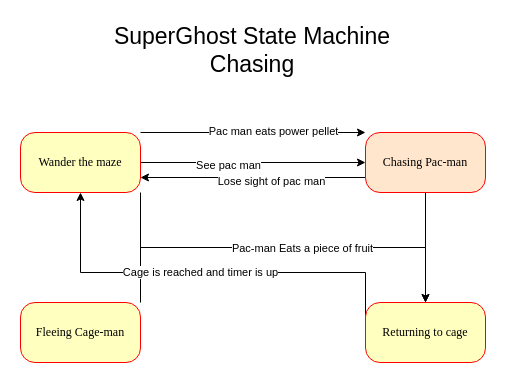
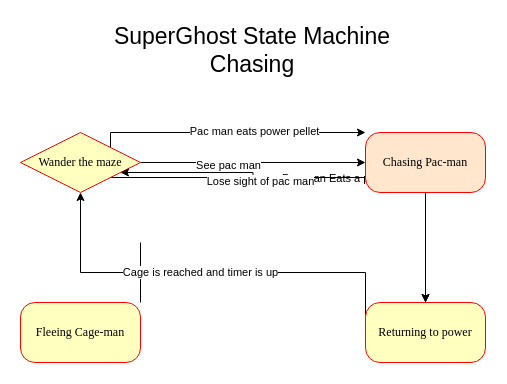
  <mxCell id="0" />
  <mxCell id="1" parent="0" />
  <mxCell id="2" style="edgeStyle=orthogonalEdgeStyle;rounded=0;orthogonalLoop=1;jettySize=auto;html=1;exitX=1;exitY=0;exitDx=0;exitDy=0;endArrow=none;endFill=0;" edge="1" parent="1" source="3"><mxGeometry relative="1" as="geometry"><mxPoint x="140" y="242" as="targetPoint" /></mxGeometry></mxCell>
  <mxCell id="3" value="Fleeing Cage-man" style="rounded=1;whiteSpace=wrap;html=1;arcSize=24;fillColor=#ffffc0;strokeColor=#ff0000;shadow=0;comic=0;labelBackgroundColor=none;fontFamily=Verdana;fontSize=12;fontColor=#000000;align=center;" parent="1" vertex="1"><mxGeometry x="20" y="302" width="120" height="60" as="geometry" /></mxCell>
  <mxCell id="4" style="edgeStyle=orthogonalEdgeStyle;rounded=0;orthogonalLoop=1;jettySize=auto;html=1;exitX=1;exitY=0.5;exitDx=0;exitDy=0;entryX=0;entryY=0.5;entryDx=0;entryDy=0;" edge="1" parent="1" source="10" target="14"><mxGeometry relative="1" as="geometry" /></mxCell>
  <mxCell id="5" value="See pac man" style="edgeLabel;html=1;align=center;verticalAlign=middle;resizable=0;points=[];" vertex="1" connectable="0" parent="4"><mxGeometry x="-0.227" y="-2" relative="1" as="geometry"><mxPoint as="offset" /></mxGeometry></mxCell>
  <mxCell id="6" style="edgeStyle=orthogonalEdgeStyle;rounded=0;orthogonalLoop=1;jettySize=auto;html=1;exitX=1;exitY=1;exitDx=0;exitDy=0;" edge="1" parent="1" source="10" target="17"><mxGeometry relative="1" as="geometry" /></mxCell>
  <mxCell id="7" value="Pac-man Eats a piece of fruit" style="edgeLabel;html=1;align=center;verticalAlign=middle;resizable=0;points=[];" vertex="1" connectable="0" parent="6"><mxGeometry x="0.094" relative="1" as="geometry"><mxPoint as="offset" /></mxGeometry></mxCell>
  <mxCell id="8" style="edgeStyle=orthogonalEdgeStyle;rounded=0;orthogonalLoop=1;jettySize=auto;html=1;exitX=1;exitY=0;exitDx=0;exitDy=0;entryX=0;entryY=0;entryDx=0;entryDy=0;endArrow=classic;endFill=1;" edge="1" parent="1" source="10" target="14"><mxGeometry relative="1" as="geometry"><Array as="points"><mxPoint x="250" y="132" /><mxPoint x="250" y="132" /></Array></mxGeometry></mxCell>
  <mxCell id="9" value="Pac man eats power pellet" style="edgeLabel;html=1;align=center;verticalAlign=middle;resizable=0;points=[];" vertex="1" connectable="0" parent="8"><mxGeometry x="0.173" y="2" relative="1" as="geometry"><mxPoint as="offset" /></mxGeometry></mxCell>
- <mxCell id="10" value="Wander the maze" style="rounded=1;whiteSpace=wrap;html=1;arcSize=24;fillColor=#ffffc0;strokeColor=#ff0000;shadow=0;comic=0;labelBackgroundColor=none;fontFamily=Verdana;fontSize=12;fontColor=#000000;align=center;" parent="1" vertex="1"><mxGeometry x="20" y="132" width="120" height="60" as="geometry" /></mxCell>
+ <mxCell id="10" value="Wander the maze" style="rhombus;whiteSpace=wrap;html=1;arcSize=24;fillColor=#ffffc0;strokeColor=#ff0000;shadow=0;comic=0;labelBackgroundColor=none;fontFamily=Verdana;fontSize=12;fontColor=#000000;align=center;" parent="1" vertex="1"><mxGeometry x="20" y="132" width="120" height="60" as="geometry" /></mxCell>
  <mxCell id="11" style="edgeStyle=orthogonalEdgeStyle;rounded=0;orthogonalLoop=1;jettySize=auto;html=1;exitX=0.5;exitY=1;exitDx=0;exitDy=0;" edge="1" parent="1" source="14"><mxGeometry relative="1" as="geometry"><mxPoint x="425" y="302" as="targetPoint" /></mxGeometry></mxCell>
  <mxCell id="12" style="edgeStyle=orthogonalEdgeStyle;rounded=0;orthogonalLoop=1;jettySize=auto;html=1;exitX=0;exitY=0.75;exitDx=0;exitDy=0;entryX=1;entryY=0.75;entryDx=0;entryDy=0;endArrow=classic;endFill=1;" edge="1" parent="1" source="14" target="10"><mxGeometry relative="1" as="geometry" /></mxCell>
  <mxCell id="13" value="Lose sight of pac man" style="edgeLabel;html=1;align=center;verticalAlign=middle;resizable=0;points=[];" vertex="1" connectable="0" parent="12"><mxGeometry x="-0.156" y="3" relative="1" as="geometry"><mxPoint as="offset" /></mxGeometry></mxCell>
  <mxCell id="14" value="Chasing Pac-man" style="rounded=1;whiteSpace=wrap;html=1;arcSize=24;fillColor=#ffe6cc;strokeColor=#ff0000;shadow=0;comic=0;labelBackgroundColor=none;fontFamily=Verdana;fontSize=12;fontColor=#000000;align=center;" parent="1" vertex="1"><mxGeometry x="365" y="132" width="120" height="60" as="geometry" /></mxCell>
  <mxCell id="15" style="edgeStyle=orthogonalEdgeStyle;rounded=0;orthogonalLoop=1;jettySize=auto;html=1;exitX=0;exitY=0.5;exitDx=0;exitDy=0;entryX=0.5;entryY=1;entryDx=0;entryDy=0;endArrow=classic;endFill=1;" edge="1" parent="1" source="17" target="10"><mxGeometry relative="1" as="geometry"><Array as="points"><mxPoint x="365" y="272" /><mxPoint x="80" y="272" /></Array></mxGeometry></mxCell>
  <mxCell id="16" value="Cage is reached and timer is up" style="edgeLabel;html=1;align=center;verticalAlign=middle;resizable=0;points=[];" vertex="1" connectable="0" parent="15"><mxGeometry x="0.064" y="-1" relative="1" as="geometry"><mxPoint as="offset" /></mxGeometry></mxCell>
- <mxCell id="17" value="Returning to cage" style="rounded=1;whiteSpace=wrap;html=1;arcSize=24;fillColor=#ffffc0;strokeColor=#ff0000;shadow=0;comic=0;labelBackgroundColor=none;fontFamily=Verdana;fontSize=12;fontColor=#000000;align=center;" parent="1" vertex="1"><mxGeometry x="365" y="302" width="120" height="60" as="geometry" /></mxCell>
+ <mxCell id="17" value="Returning to power" style="rounded=1;whiteSpace=wrap;html=1;arcSize=24;fillColor=#ffffc0;strokeColor=#ff0000;shadow=0;comic=0;labelBackgroundColor=none;fontFamily=Verdana;fontSize=12;fontColor=#000000;align=center;" parent="1" vertex="1"><mxGeometry x="365" y="302" width="120" height="60" as="geometry" /></mxCell>
  <mxCell id="18" value="&lt;font style=&quot;font-size: 23px&quot;&gt;SuperGhost State Machine Chasing&lt;/font&gt;" style="text;html=1;strokeColor=none;fillColor=none;align=center;verticalAlign=middle;whiteSpace=wrap;rounded=0;" vertex="1" parent="1"><mxGeometry x="92" y="20" width="320" height="60" as="geometry" /></mxCell>
